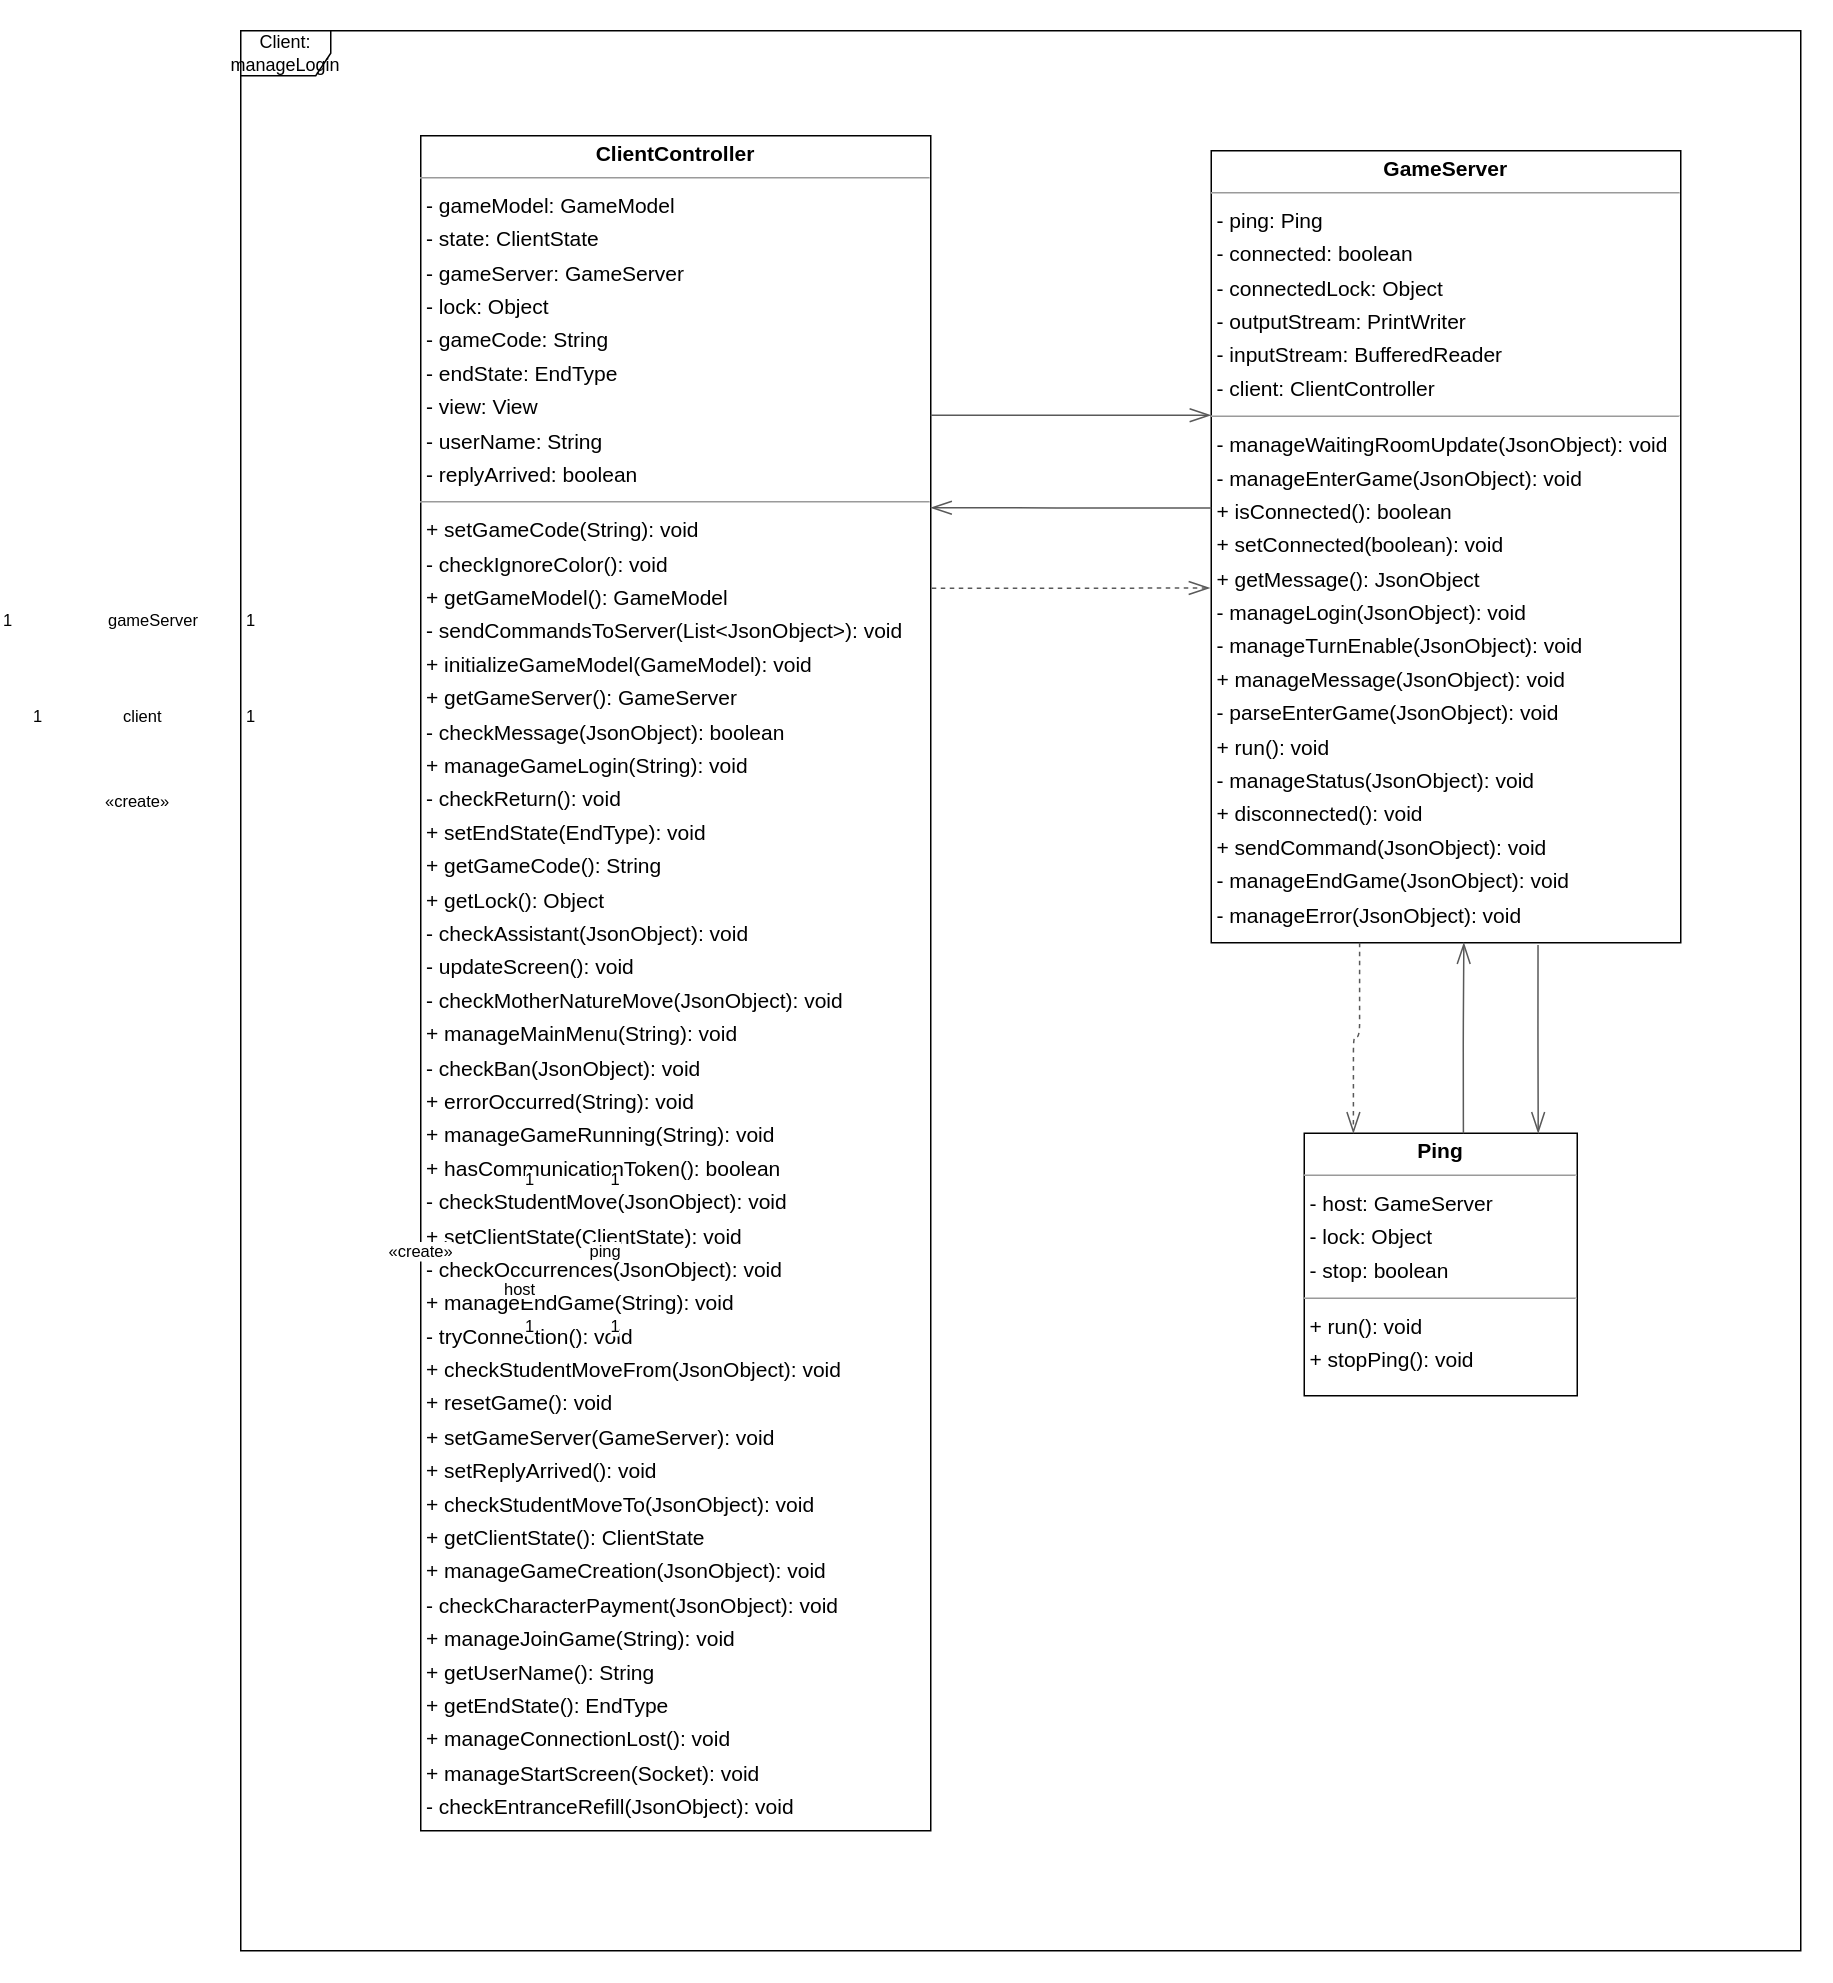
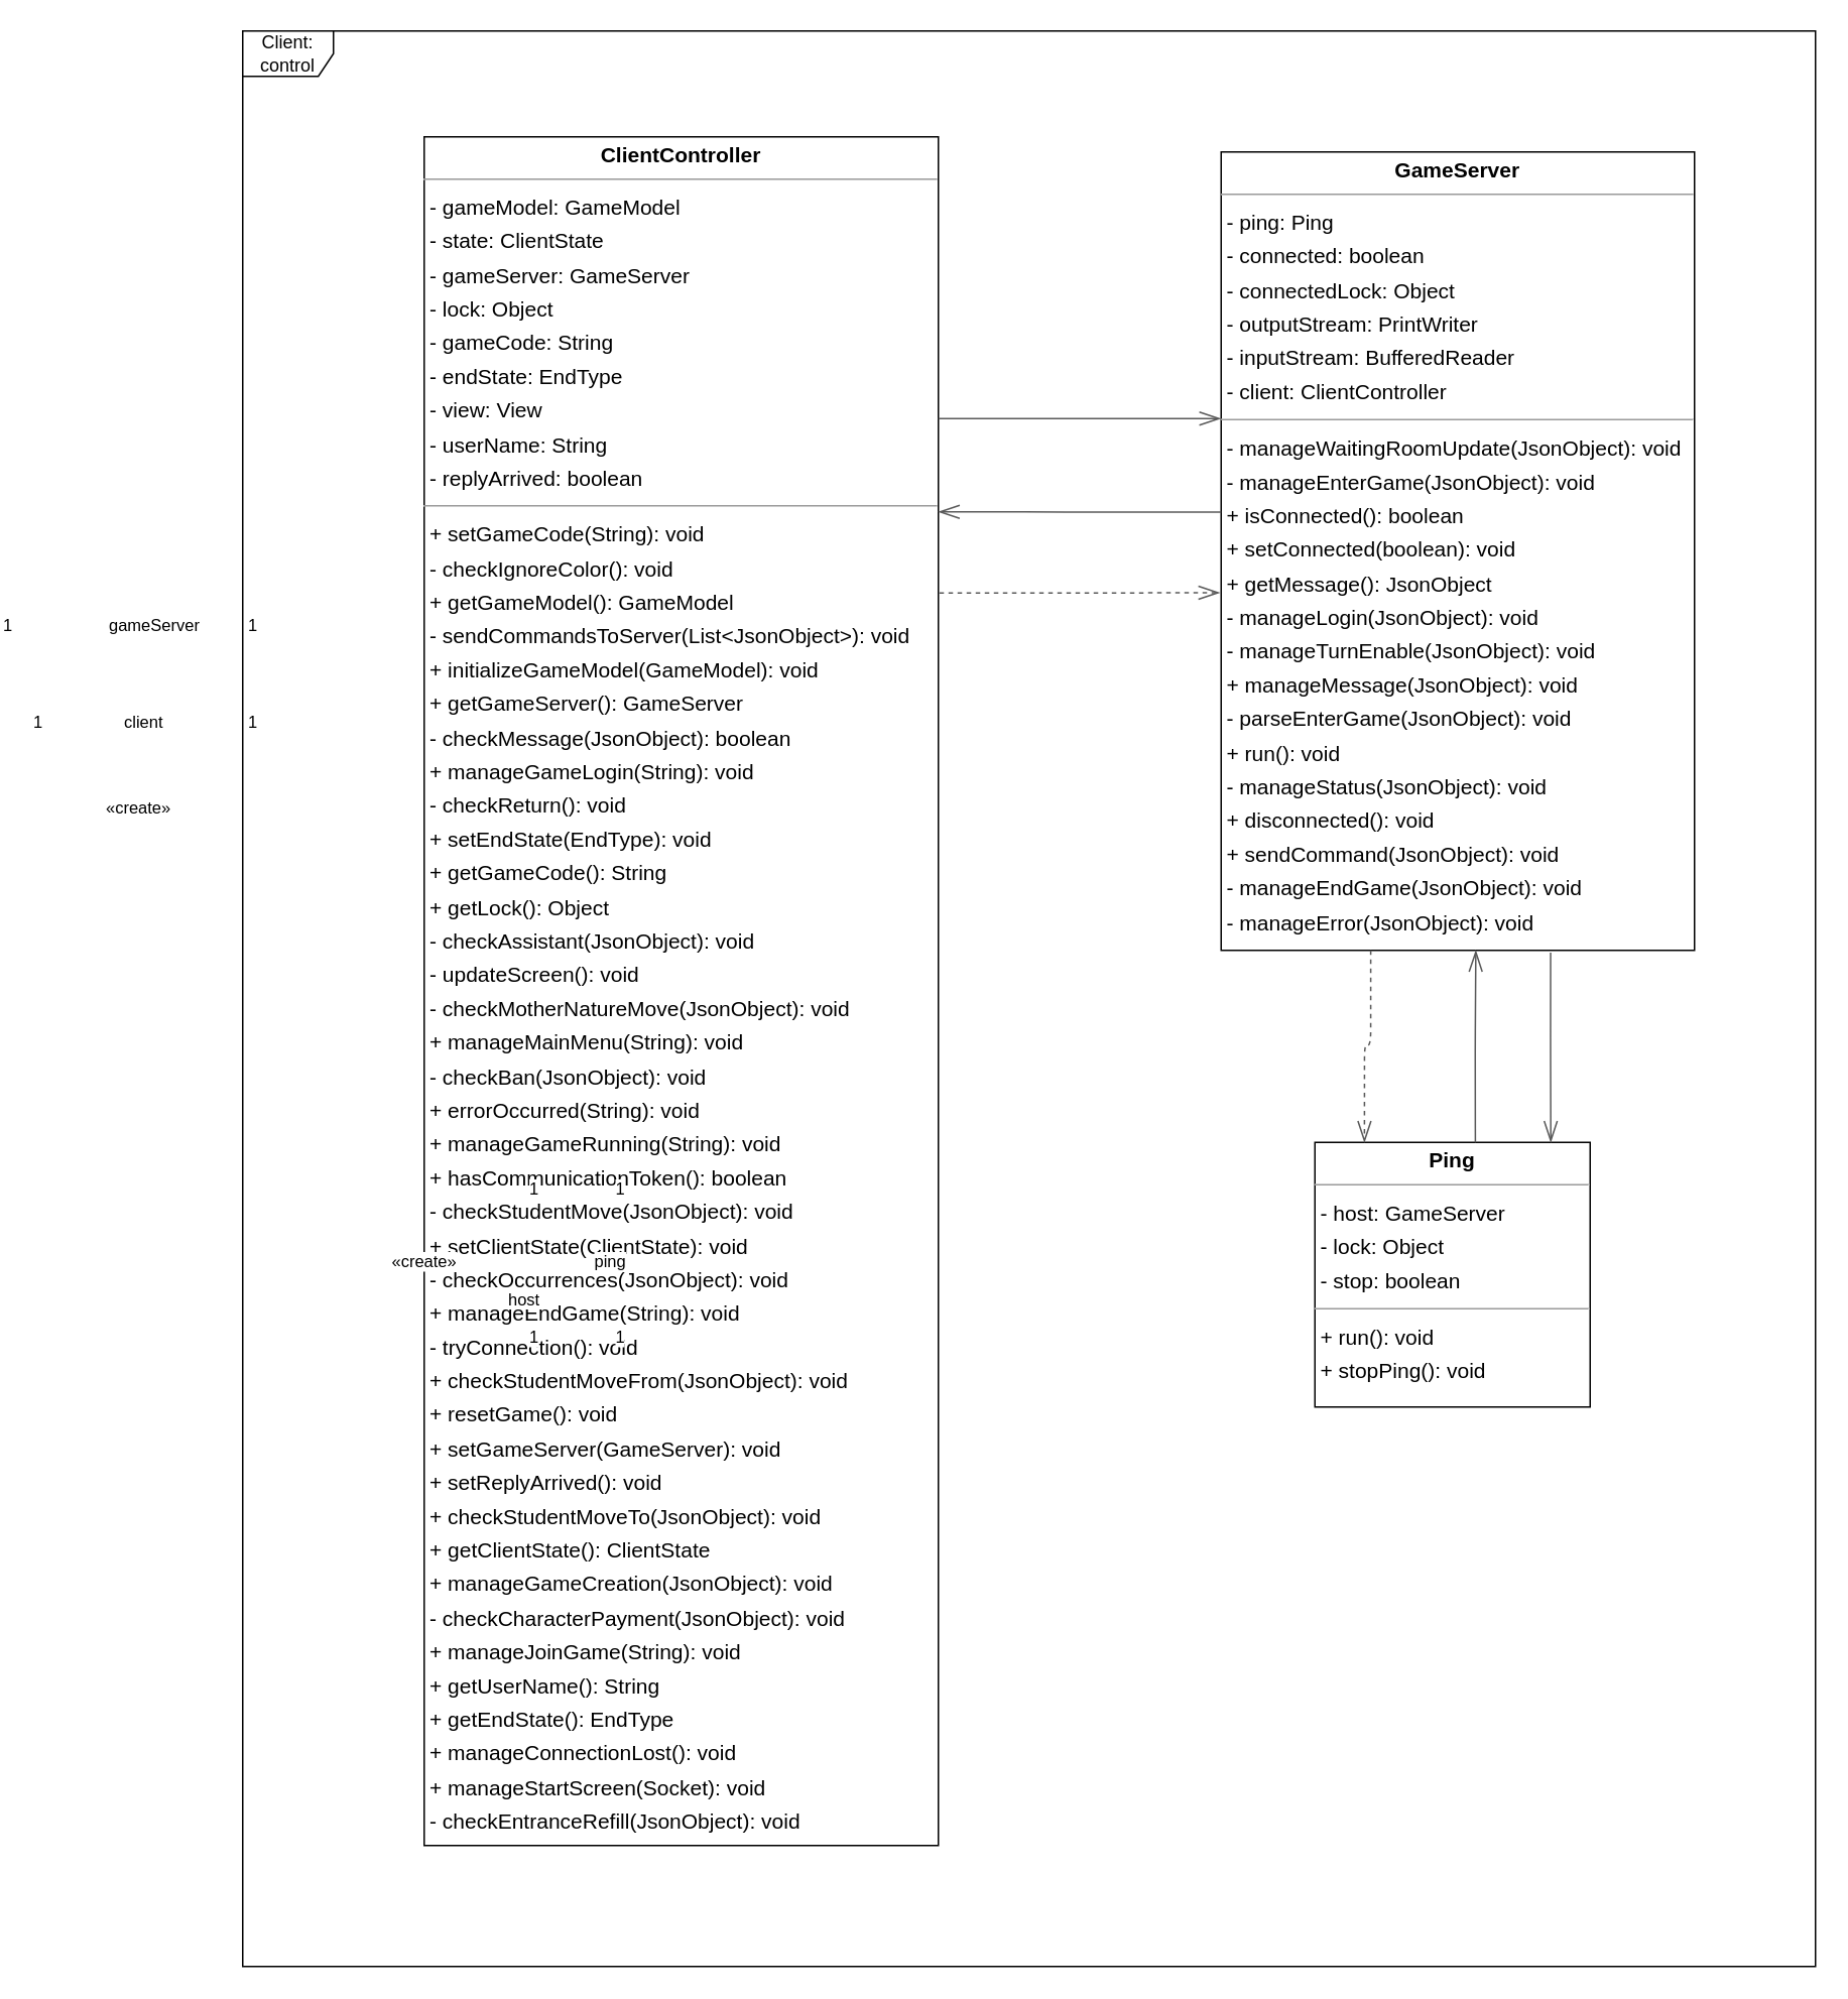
  <mxCell id="0" />
  <mxCell id="1" parent="0" />
- <mxCell id="2" value="Client: manageLogin" style="shape=umlFrame;whiteSpace=wrap;html=1;" vertex="1" parent="1"><mxGeometry x="20" y="20" width="1040" height="1280" as="geometry" /></mxCell>
+ <mxCell id="2" value="Client: control" style="shape=umlFrame;whiteSpace=wrap;html=1;" vertex="1" parent="1"><mxGeometry x="20" y="20" width="1040" height="1280" as="geometry" /></mxCell>
  <mxCell id="3" value="&lt;p style=&quot;margin:0px;margin-top:4px;text-align:center;&quot;&gt;&lt;b&gt;ClientController&lt;/b&gt;&lt;/p&gt;&lt;hr size=&quot;1&quot;/&gt;&lt;p style=&quot;margin:0 0 0 4px;line-height:1.6;&quot;&gt;- gameModel: GameModel&lt;br/&gt;- state: ClientState&lt;br/&gt;- gameServer: GameServer&lt;br/&gt;- lock: Object&lt;br/&gt;- gameCode: String&lt;br/&gt;- endState: EndType&lt;br/&gt;- view: View&lt;br/&gt;- userName: String&lt;br/&gt;- replyArrived: boolean&lt;/p&gt;&lt;hr size=&quot;1&quot;/&gt;&lt;p style=&quot;margin:0 0 0 4px;line-height:1.6;&quot;&gt;+ setGameCode(String): void&lt;br/&gt;- checkIgnoreColor(): void&lt;br/&gt;+ getGameModel(): GameModel&lt;br/&gt;- sendCommandsToServer(List&amp;lt;JsonObject&amp;gt;): void&lt;br/&gt;+ initializeGameModel(GameModel): void&lt;br/&gt;+ getGameServer(): GameServer&lt;br/&gt;- checkMessage(JsonObject): boolean&lt;br/&gt;+ manageGameLogin(String): void&lt;br/&gt;- checkReturn(): void&lt;br/&gt;+ setEndState(EndType): void&lt;br/&gt;+ getGameCode(): String&lt;br/&gt;+ getLock(): Object&lt;br/&gt;- checkAssistant(JsonObject): void&lt;br/&gt;- updateScreen(): void&lt;br/&gt;- checkMotherNatureMove(JsonObject): void&lt;br/&gt;+ manageMainMenu(String): void&lt;br/&gt;- checkBan(JsonObject): void&lt;br/&gt;+ errorOccurred(String): void&lt;br/&gt;+ manageGameRunning(String): void&lt;br/&gt;+ hasCommunicationToken(): boolean&lt;br/&gt;- checkStudentMove(JsonObject): void&lt;br/&gt;+ setClientState(ClientState): void&lt;br/&gt;- checkOccurrences(JsonObject): void&lt;br/&gt;+ manageEndGame(String): void&lt;br/&gt;- tryConnection(): void&lt;br/&gt;+ checkStudentMoveFrom(JsonObject): void&lt;br/&gt;+ resetGame(): void&lt;br/&gt;+ setGameServer(GameServer): void&lt;br/&gt;+ setReplyArrived(): void&lt;br/&gt;+ checkStudentMoveTo(JsonObject): void&lt;br/&gt;+ getClientState(): ClientState&lt;br/&gt;+ manageGameCreation(JsonObject): void&lt;br/&gt;- checkCharacterPayment(JsonObject): void&lt;br/&gt;+ manageJoinGame(String): void&lt;br/&gt;+ getUserName(): String&lt;br/&gt;+ getEndState(): EndType&lt;br/&gt;+ manageConnectionLost(): void&lt;br/&gt;+ manageStartScreen(Socket): void&lt;br/&gt;- checkEntranceRefill(JsonObject): void&lt;/p&gt;" style="verticalAlign=top;align=left;overflow=fill;fontSize=14;fontFamily=Helvetica;html=1;rounded=0;shadow=0;comic=0;labelBackgroundColor=none;strokeWidth=1;" parent="1" vertex="1"><mxGeometry x="140" y="90" width="340" height="1130" as="geometry" /></mxCell>
  <mxCell id="4" value="&lt;p style=&quot;margin:0px;margin-top:4px;text-align:center;&quot;&gt;&lt;b&gt;GameServer&lt;/b&gt;&lt;/p&gt;&lt;hr size=&quot;1&quot;/&gt;&lt;p style=&quot;margin:0 0 0 4px;line-height:1.6;&quot;&gt;- ping: Ping&lt;br/&gt;- connected: boolean&lt;br/&gt;- connectedLock: Object&lt;br/&gt;- outputStream: PrintWriter&lt;br/&gt;- inputStream: BufferedReader&lt;br/&gt;- client: ClientController&lt;/p&gt;&lt;hr size=&quot;1&quot;/&gt;&lt;p style=&quot;margin:0 0 0 4px;line-height:1.6;&quot;&gt;- manageWaitingRoomUpdate(JsonObject): void&lt;br/&gt;- manageEnterGame(JsonObject): void&lt;br/&gt;+ isConnected(): boolean&lt;br/&gt;+ setConnected(boolean): void&lt;br/&gt;+ getMessage(): JsonObject&lt;br/&gt;- manageLogin(JsonObject): void&lt;br/&gt;- manageTurnEnable(JsonObject): void&lt;br/&gt;+ manageMessage(JsonObject): void&lt;br/&gt;- parseEnterGame(JsonObject): void&lt;br/&gt;+ run(): void&lt;br/&gt;- manageStatus(JsonObject): void&lt;br/&gt;+ disconnected(): void&lt;br/&gt;+ sendCommand(JsonObject): void&lt;br/&gt;- manageEndGame(JsonObject): void&lt;br/&gt;- manageError(JsonObject): void&lt;/p&gt;" style="verticalAlign=top;align=left;overflow=fill;fontSize=14;fontFamily=Helvetica;html=1;rounded=0;shadow=0;comic=0;labelBackgroundColor=none;strokeWidth=1;" parent="1" vertex="1"><mxGeometry x="667" y="100" width="313" height="528" as="geometry" /></mxCell>
  <mxCell id="5" value="&lt;p style=&quot;margin:0px;margin-top:4px;text-align:center;&quot;&gt;&lt;b&gt;Ping&lt;/b&gt;&lt;/p&gt;&lt;hr size=&quot;1&quot;/&gt;&lt;p style=&quot;margin:0 0 0 4px;line-height:1.6;&quot;&gt;- host: GameServer&lt;br/&gt;- lock: Object&lt;br/&gt;- stop: boolean&lt;/p&gt;&lt;hr size=&quot;1&quot;/&gt;&lt;p style=&quot;margin:0 0 0 4px;line-height:1.6;&quot;&gt;+ run(): void&lt;br/&gt;+ stopPing(): void&lt;/p&gt;" style="verticalAlign=top;align=left;overflow=fill;fontSize=14;fontFamily=Helvetica;html=1;rounded=0;shadow=0;comic=0;labelBackgroundColor=none;strokeWidth=1;" parent="1" vertex="1"><mxGeometry x="729" y="755" width="182" height="175" as="geometry" /></mxCell>
  <mxCell id="6" value="" style="html=1;rounded=1;edgeStyle=orthogonalEdgeStyle;dashed=1;startArrow=none;endArrow=openThin;endSize=12;strokeColor=#595959;exitX=1.002;exitY=0.267;exitDx=0;exitDy=0;entryX=-0.003;entryY=0.552;entryDx=0;entryDy=0;entryPerimeter=0;exitPerimeter=0;" parent="1" source="3" target="4" edge="1"><mxGeometry width="50" height="50" relative="1" as="geometry"><Array as="points" /></mxGeometry></mxCell>
  <mxCell id="7" value="«create»" style="edgeLabel;resizable=0;html=1;align=left;verticalAlign=top;strokeColor=default;" parent="6" vertex="1" connectable="0"><mxGeometry x="-72" y="521" as="geometry" /></mxCell>
  <mxCell id="8" value="" style="html=1;rounded=1;edgeStyle=orthogonalEdgeStyle;dashed=0;startArrow=diamondThinstartSize=12;endArrow=openThin;endSize=12;strokeColor=#595959;entryX=-0.001;entryY=0.334;entryDx=0;entryDy=0;entryPerimeter=0;" parent="1" source="3" target="4" edge="1"><mxGeometry width="50" height="50" relative="1" as="geometry"><Array as="points"><mxPoint x="630" y="277" /></Array></mxGeometry></mxCell>
  <mxCell id="9" value="1" style="edgeLabel;resizable=0;html=1;align=left;verticalAlign=top;strokeColor=default;" parent="8" vertex="1" connectable="0"><mxGeometry x="22" y="400" as="geometry" /></mxCell>
  <mxCell id="10" value="1" style="edgeLabel;resizable=0;html=1;align=left;verticalAlign=top;strokeColor=default;" parent="8" vertex="1" connectable="0"><mxGeometry x="-140" y="400" as="geometry" /></mxCell>
  <mxCell id="11" value="gameServer" style="edgeLabel;resizable=0;html=1;align=left;verticalAlign=top;strokeColor=default;" parent="8" vertex="1" connectable="0"><mxGeometry x="-70" y="400" as="geometry" /></mxCell>
  <mxCell id="12" value="" style="html=1;rounded=1;edgeStyle=orthogonalEdgeStyle;dashed=0;startArrow=diamondThinstartSize=12;endArrow=openThin;endSize=12;strokeColor=#595959;exitX=0;exitY=0.451;exitDx=0;exitDy=0;exitPerimeter=0;" parent="1" source="4" edge="1"><mxGeometry width="50" height="50" relative="1" as="geometry"><Array as="points" /><mxPoint x="480" y="338" as="targetPoint" /></mxGeometry></mxCell>
  <mxCell id="13" value="1" style="edgeLabel;resizable=0;html=1;align=left;verticalAlign=top;strokeColor=default;" parent="12" vertex="1" connectable="0"><mxGeometry x="-120" y="464" as="geometry" /></mxCell>
  <mxCell id="14" value="1" style="edgeLabel;resizable=0;html=1;align=left;verticalAlign=top;strokeColor=default;" parent="12" vertex="1" connectable="0"><mxGeometry x="22" y="464" as="geometry" /></mxCell>
  <mxCell id="15" value="client" style="edgeLabel;resizable=0;html=1;align=left;verticalAlign=top;strokeColor=default;" parent="12" vertex="1" connectable="0"><mxGeometry x="-60" y="464" as="geometry" /></mxCell>
  <mxCell id="16" value="" style="html=1;rounded=1;edgeStyle=orthogonalEdgeStyle;dashed=0;startArrow=diamondThinstartSize=12;endArrow=openThin;endSize=12;strokeColor=#595959;exitX=0.696;exitY=1.003;exitDx=0;exitDy=0;entryX=0.857;entryY=0.000;entryDx=0;entryDy=0;exitPerimeter=0;" parent="1" source="4" target="5" edge="1"><mxGeometry width="50" height="50" relative="1" as="geometry"><Array as="points" /></mxGeometry></mxCell>
  <mxCell id="17" value="1" style="edgeLabel;resizable=0;html=1;align=left;verticalAlign=top;strokeColor=default;" parent="16" vertex="1" connectable="0"><mxGeometry x="265" y="871" as="geometry" /></mxCell>
  <mxCell id="18" value="1" style="edgeLabel;resizable=0;html=1;align=left;verticalAlign=top;strokeColor=default;" parent="16" vertex="1" connectable="0"><mxGeometry x="265" y="773" as="geometry" /></mxCell>
  <mxCell id="19" value="ping" style="edgeLabel;resizable=0;html=1;align=left;verticalAlign=top;strokeColor=default;" parent="16" vertex="1" connectable="0"><mxGeometry x="251" y="821" as="geometry" /></mxCell>
  <mxCell id="20" value="" style="html=1;rounded=1;edgeStyle=orthogonalEdgeStyle;dashed=1;startArrow=none;endArrow=openThin;endSize=12;strokeColor=#595959;exitX=0.316;exitY=1.000;exitDx=0;exitDy=0;entryX=0.180;entryY=0.000;entryDx=0;entryDy=0;" parent="1" source="4" target="5" edge="1"><mxGeometry width="50" height="50" relative="1" as="geometry"><Array as="points"><mxPoint x="762" y="691" /></Array></mxGeometry></mxCell>
  <mxCell id="21" value="«create»" style="edgeLabel;resizable=0;html=1;align=left;verticalAlign=top;strokeColor=default;" parent="20" vertex="1" connectable="0"><mxGeometry x="117" y="821" as="geometry" /></mxCell>
  <mxCell id="22" value="" style="html=1;rounded=1;edgeStyle=orthogonalEdgeStyle;dashed=0;startArrow=diamondThinstartSize=12;endArrow=openThin;endSize=12;strokeColor=#595959;exitX=0.583;exitY=-0.011;exitDx=0;exitDy=0;entryX=0.538;entryY=1.000;entryDx=0;entryDy=0;exitPerimeter=0;" parent="1" source="5" target="4" edge="1"><mxGeometry width="50" height="50" relative="1" as="geometry"><Array as="points"><mxPoint x="835" y="756" /><mxPoint x="835" y="691" /><mxPoint x="835" y="691" /></Array></mxGeometry></mxCell>
  <mxCell id="23" value="1" style="edgeLabel;resizable=0;html=1;align=left;verticalAlign=top;strokeColor=default;" parent="22" vertex="1" connectable="0"><mxGeometry x="208" y="773" as="geometry" /></mxCell>
  <mxCell id="24" value="1" style="edgeLabel;resizable=0;html=1;align=left;verticalAlign=top;strokeColor=default;" parent="22" vertex="1" connectable="0"><mxGeometry x="208" y="871" as="geometry" /></mxCell>
  <mxCell id="25" value="host" style="edgeLabel;resizable=0;html=1;align=left;verticalAlign=top;strokeColor=default;" parent="22" vertex="1" connectable="0"><mxGeometry x="194" y="846" as="geometry" /></mxCell>
